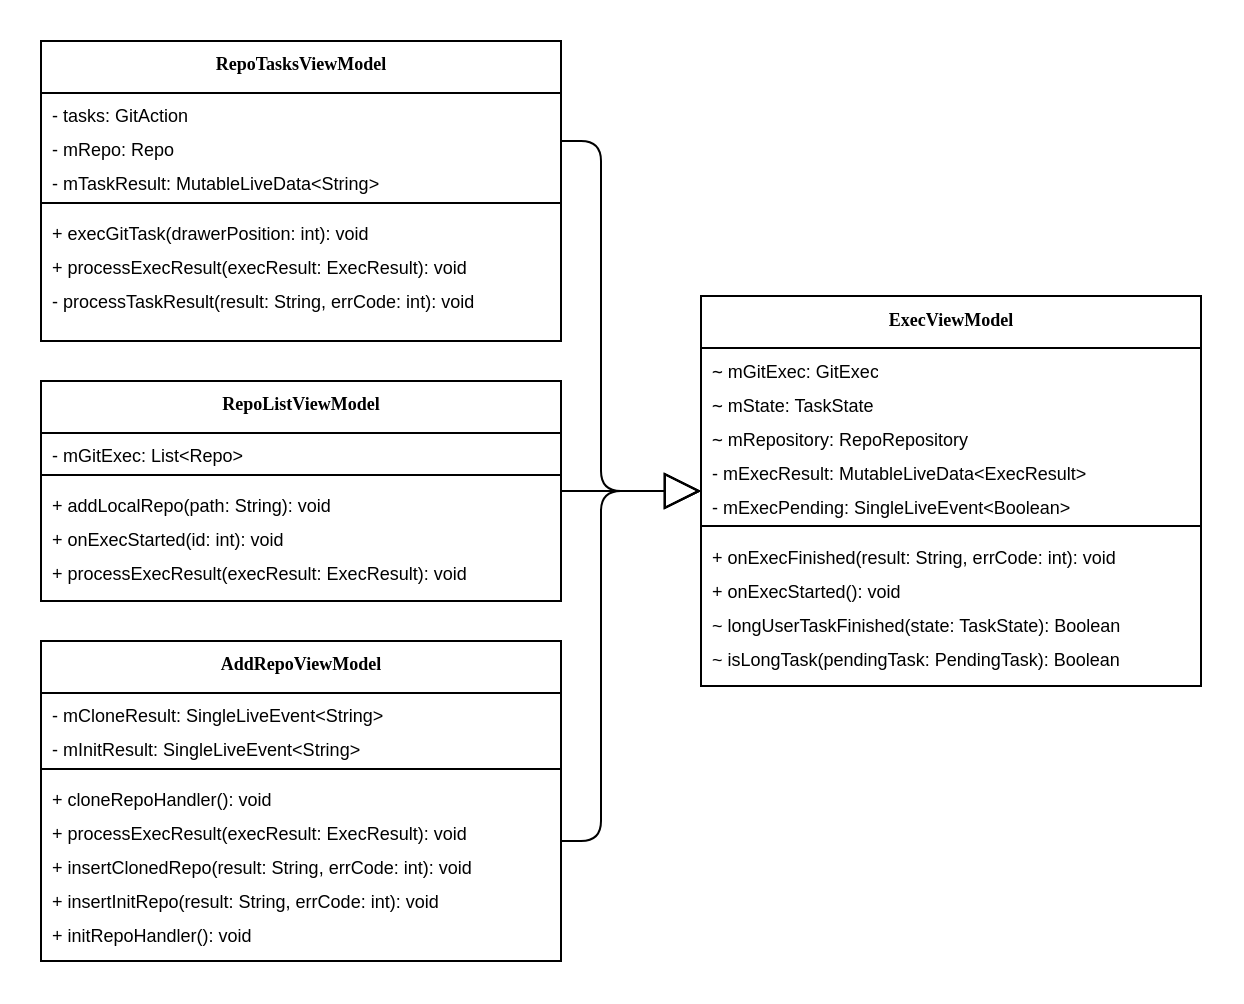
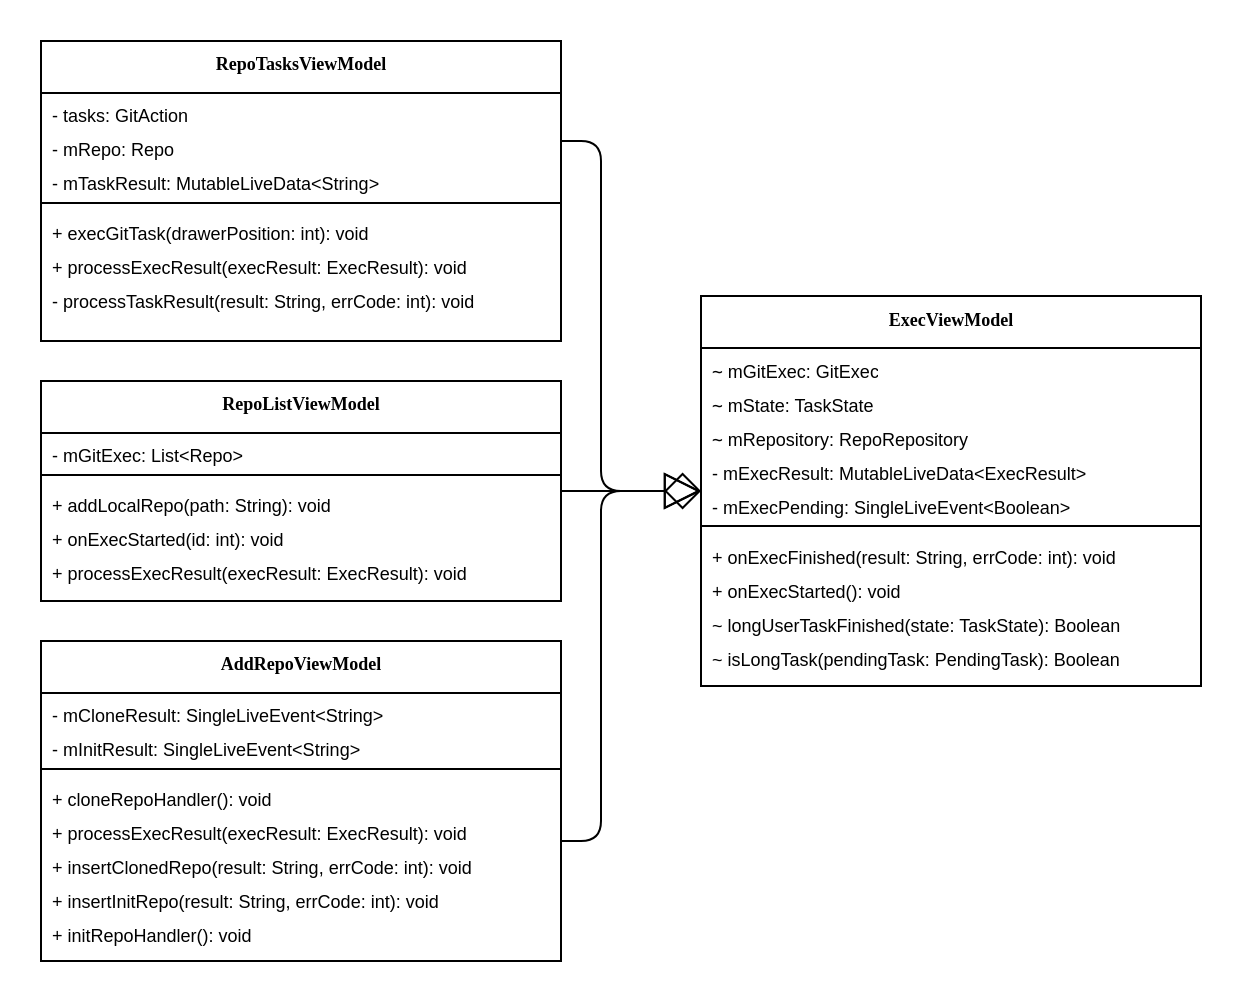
  <mxCell id="0" />
  <mxCell id="1" parent="0" />
  <mxCell id="2" value="RepoTasksViewModel" style="swimlane;html=1;fontStyle=1;align=center;verticalAlign=top;childLayout=stackLayout;horizontal=1;startSize=26;horizontalStack=0;resizeParent=1;resizeLast=0;collapsible=1;marginBottom=0;swimlaneFillColor=#ffffff;rounded=0;shadow=0;comic=0;labelBackgroundColor=none;strokeWidth=1;fillColor=none;fontFamily=Verdana;fontSize=9;" parent="1" vertex="1"><mxGeometry x="20" y="20" width="260" height="150" as="geometry" /></mxCell>
  <mxCell id="3" value="- tasks: GitAction" style="text;html=1;strokeColor=none;fillColor=none;align=left;verticalAlign=top;spacingLeft=4;spacingRight=4;whiteSpace=wrap;overflow=hidden;rotatable=0;points=[[0,0.5],[1,0.5]];portConstraint=eastwest;fontSize=9;" parent="2" vertex="1"><mxGeometry y="26" width="260" height="17" as="geometry" /></mxCell>
  <mxCell id="4" value="- mRepo: Repo" style="text;html=1;strokeColor=none;fillColor=none;align=left;verticalAlign=top;spacingLeft=4;spacingRight=4;whiteSpace=wrap;overflow=hidden;rotatable=0;points=[[0,0.5],[1,0.5]];portConstraint=eastwest;fontSize=9;" parent="2" vertex="1"><mxGeometry y="43" width="260" height="17" as="geometry" /></mxCell>
  <mxCell id="5" value="- mTaskResult: MutableLiveData&amp;lt;String&amp;gt;" style="text;html=1;strokeColor=none;fillColor=none;align=left;verticalAlign=top;spacingLeft=4;spacingRight=4;whiteSpace=wrap;overflow=hidden;rotatable=0;points=[[0,0.5],[1,0.5]];portConstraint=eastwest;fontSize=9;" parent="2" vertex="1"><mxGeometry y="60" width="260" height="17" as="geometry" /></mxCell>
  <mxCell id="6" value="" style="line;html=1;strokeWidth=1;fillColor=none;align=left;verticalAlign=middle;spacingTop=-1;spacingLeft=3;spacingRight=3;rotatable=0;labelPosition=right;points=[];portConstraint=eastwest;fontSize=9;" parent="2" vertex="1"><mxGeometry y="77" width="260" height="8" as="geometry" /></mxCell>
  <mxCell id="7" value="+ execGitTask(drawerPosition: int): void" style="text;html=1;strokeColor=none;fillColor=none;align=left;verticalAlign=top;spacingLeft=4;spacingRight=4;whiteSpace=wrap;overflow=hidden;rotatable=0;points=[[0,0.5],[1,0.5]];portConstraint=eastwest;fontSize=9;" parent="2" vertex="1"><mxGeometry y="85" width="260" height="17" as="geometry" /></mxCell>
  <mxCell id="8" value="+ processExecResult(execResult: ExecResult): void" style="text;html=1;strokeColor=none;fillColor=none;align=left;verticalAlign=top;spacingLeft=4;spacingRight=4;whiteSpace=wrap;overflow=hidden;rotatable=0;points=[[0,0.5],[1,0.5]];portConstraint=eastwest;fontSize=9;" parent="2" vertex="1"><mxGeometry y="102" width="260" height="17" as="geometry" /></mxCell>
  <mxCell id="9" value="- processTaskResult(result: String, errCode: int): void" style="text;html=1;strokeColor=none;fillColor=none;align=left;verticalAlign=top;spacingLeft=4;spacingRight=4;whiteSpace=wrap;overflow=hidden;rotatable=0;points=[[0,0.5],[1,0.5]];portConstraint=eastwest;fontSize=9;" parent="2" vertex="1"><mxGeometry y="119" width="260" height="17" as="geometry" /></mxCell>
  <mxCell id="10" value="ExecViewModel" style="swimlane;html=1;fontStyle=1;align=center;verticalAlign=top;childLayout=stackLayout;horizontal=1;startSize=26;horizontalStack=0;resizeParent=1;resizeLast=0;collapsible=1;marginBottom=0;swimlaneFillColor=#ffffff;rounded=0;shadow=0;comic=0;labelBackgroundColor=none;strokeWidth=1;fillColor=none;fontFamily=Verdana;fontSize=9;" parent="1" vertex="1"><mxGeometry x="350" y="147.5" width="250" height="195" as="geometry" /></mxCell>
  <mxCell id="11" value="&lt;code style=&quot;font-size: 9px&quot;&gt;~&lt;/code&gt; mGitExec: GitExec" style="text;html=1;strokeColor=none;fillColor=none;align=left;verticalAlign=top;spacingLeft=4;spacingRight=4;whiteSpace=wrap;overflow=hidden;rotatable=0;points=[[0,0.5],[1,0.5]];portConstraint=eastwest;fontSize=9;" parent="10" vertex="1"><mxGeometry y="26" width="250" height="17" as="geometry" /></mxCell>
  <mxCell id="12" value="&lt;code style=&quot;font-size: 9px&quot;&gt;~&lt;/code&gt; mState: TaskState" style="text;html=1;strokeColor=none;fillColor=none;align=left;verticalAlign=top;spacingLeft=4;spacingRight=4;whiteSpace=wrap;overflow=hidden;rotatable=0;points=[[0,0.5],[1,0.5]];portConstraint=eastwest;fontSize=9;" parent="10" vertex="1"><mxGeometry y="43" width="250" height="17" as="geometry" /></mxCell>
  <mxCell id="13" value="&lt;code style=&quot;font-size: 9px&quot;&gt;~&lt;/code&gt; mRepository: RepoRepository" style="text;html=1;strokeColor=none;fillColor=none;align=left;verticalAlign=top;spacingLeft=4;spacingRight=4;whiteSpace=wrap;overflow=hidden;rotatable=0;points=[[0,0.5],[1,0.5]];portConstraint=eastwest;fontSize=9;" parent="10" vertex="1"><mxGeometry y="60" width="250" height="17" as="geometry" /></mxCell>
  <mxCell id="14" value="- mExecResult: MutableLiveData&amp;lt;ExecResult&amp;gt;" style="text;html=1;strokeColor=none;fillColor=none;align=left;verticalAlign=top;spacingLeft=4;spacingRight=4;whiteSpace=wrap;overflow=hidden;rotatable=0;points=[[0,0.5],[1,0.5]];portConstraint=eastwest;fontSize=9;" parent="10" vertex="1"><mxGeometry y="77" width="250" height="17" as="geometry" /></mxCell>
  <mxCell id="15" value="- mExecPending: SingleLiveEvent&amp;lt;Boolean&amp;gt;" style="text;html=1;strokeColor=none;fillColor=none;align=left;verticalAlign=top;spacingLeft=4;spacingRight=4;whiteSpace=wrap;overflow=hidden;rotatable=0;points=[[0,0.5],[1,0.5]];portConstraint=eastwest;fontSize=9;" parent="10" vertex="1"><mxGeometry y="94" width="250" height="17" as="geometry" /></mxCell>
  <mxCell id="16" value="" style="line;html=1;strokeWidth=1;fillColor=none;align=left;verticalAlign=middle;spacingTop=-1;spacingLeft=3;spacingRight=3;rotatable=0;labelPosition=right;points=[];portConstraint=eastwest;fontSize=9;" parent="10" vertex="1"><mxGeometry y="111" width="250" height="8" as="geometry" /></mxCell>
  <mxCell id="17" value="+ onExecFinished(result: String, errCode: int): void" style="text;html=1;strokeColor=none;fillColor=none;align=left;verticalAlign=top;spacingLeft=4;spacingRight=4;whiteSpace=wrap;overflow=hidden;rotatable=0;points=[[0,0.5],[1,0.5]];portConstraint=eastwest;fontSize=9;" parent="10" vertex="1"><mxGeometry y="119" width="250" height="17" as="geometry" /></mxCell>
  <mxCell id="18" value="+ onExecStarted(): void" style="text;html=1;strokeColor=none;fillColor=none;align=left;verticalAlign=top;spacingLeft=4;spacingRight=4;whiteSpace=wrap;overflow=hidden;rotatable=0;points=[[0,0.5],[1,0.5]];portConstraint=eastwest;fontSize=9;" parent="10" vertex="1"><mxGeometry y="136" width="250" height="17" as="geometry" /></mxCell>
  <mxCell id="19" value="~ longUserTaskFinished(state: TaskState): Boolean" style="text;html=1;strokeColor=none;fillColor=none;align=left;verticalAlign=top;spacingLeft=4;spacingRight=4;whiteSpace=wrap;overflow=hidden;rotatable=0;points=[[0,0.5],[1,0.5]];portConstraint=eastwest;fontSize=9;" parent="10" vertex="1"><mxGeometry y="153" width="250" height="17" as="geometry" /></mxCell>
  <mxCell id="20" value="~ isLongTask(pendingTask: PendingTask): Boolean" style="text;html=1;strokeColor=none;fillColor=none;align=left;verticalAlign=top;spacingLeft=4;spacingRight=4;whiteSpace=wrap;overflow=hidden;rotatable=0;points=[[0,0.5],[1,0.5]];portConstraint=eastwest;fontSize=9;" parent="10" vertex="1"><mxGeometry y="170" width="250" height="17" as="geometry" /></mxCell>
  <mxCell id="21" value="RepoListViewModel" style="swimlane;html=1;fontStyle=1;align=center;verticalAlign=top;childLayout=stackLayout;horizontal=1;startSize=26;horizontalStack=0;resizeParent=1;resizeLast=0;collapsible=1;marginBottom=0;swimlaneFillColor=#ffffff;rounded=0;shadow=0;comic=0;labelBackgroundColor=none;strokeWidth=1;fillColor=none;fontFamily=Verdana;fontSize=9;" parent="1" vertex="1"><mxGeometry x="20" y="190" width="260" height="110" as="geometry" /></mxCell>
  <mxCell id="22" value="- mGitExec: List&amp;lt;Repo&amp;gt;" style="text;html=1;strokeColor=none;fillColor=none;align=left;verticalAlign=top;spacingLeft=4;spacingRight=4;whiteSpace=wrap;overflow=hidden;rotatable=0;points=[[0,0.5],[1,0.5]];portConstraint=eastwest;fontSize=9;" parent="21" vertex="1"><mxGeometry y="26" width="260" height="17" as="geometry" /></mxCell>
  <mxCell id="23" value="" style="line;html=1;strokeWidth=1;fillColor=none;align=left;verticalAlign=middle;spacingTop=-1;spacingLeft=3;spacingRight=3;rotatable=0;labelPosition=right;points=[];portConstraint=eastwest;fontSize=9;" parent="21" vertex="1"><mxGeometry y="43" width="260" height="8" as="geometry" /></mxCell>
  <mxCell id="24" value="+ addLocalRepo(path: String): void" style="text;html=1;strokeColor=none;fillColor=none;align=left;verticalAlign=top;spacingLeft=4;spacingRight=4;whiteSpace=wrap;overflow=hidden;rotatable=0;points=[[0,0.5],[1,0.5]];portConstraint=eastwest;fontSize=9;" parent="21" vertex="1"><mxGeometry y="51" width="260" height="17" as="geometry" /></mxCell>
  <mxCell id="25" value="+ onExecStarted(id: int): void" style="text;html=1;strokeColor=none;fillColor=none;align=left;verticalAlign=top;spacingLeft=4;spacingRight=4;whiteSpace=wrap;overflow=hidden;rotatable=0;points=[[0,0.5],[1,0.5]];portConstraint=eastwest;fontSize=9;" parent="21" vertex="1"><mxGeometry y="68" width="260" height="17" as="geometry" /></mxCell>
  <mxCell id="26" value="+ processExecResult(execResult: ExecResult): void" style="text;html=1;strokeColor=none;fillColor=none;align=left;verticalAlign=top;spacingLeft=4;spacingRight=4;whiteSpace=wrap;overflow=hidden;rotatable=0;points=[[0,0.5],[1,0.5]];portConstraint=eastwest;fontSize=9;" parent="21" vertex="1"><mxGeometry y="85" width="260" height="17" as="geometry" /></mxCell>
  <mxCell id="27" value="AddRepoViewModel" style="swimlane;html=1;fontStyle=1;align=center;verticalAlign=top;childLayout=stackLayout;horizontal=1;startSize=26;horizontalStack=0;resizeParent=1;resizeLast=0;collapsible=1;marginBottom=0;swimlaneFillColor=#ffffff;rounded=0;shadow=0;comic=0;labelBackgroundColor=none;strokeWidth=1;fillColor=none;fontFamily=Verdana;fontSize=9;" parent="1" vertex="1"><mxGeometry x="20" y="320" width="260" height="160" as="geometry" /></mxCell>
  <mxCell id="28" value="- mCloneResult: SingleLiveEvent&amp;lt;String&amp;gt;" style="text;html=1;strokeColor=none;fillColor=none;align=left;verticalAlign=top;spacingLeft=4;spacingRight=4;whiteSpace=wrap;overflow=hidden;rotatable=0;points=[[0,0.5],[1,0.5]];portConstraint=eastwest;fontSize=9;" parent="27" vertex="1"><mxGeometry y="26" width="260" height="17" as="geometry" /></mxCell>
  <mxCell id="29" value="- mInitResult: SingleLiveEvent&amp;lt;String&amp;gt;" style="text;html=1;strokeColor=none;fillColor=none;align=left;verticalAlign=top;spacingLeft=4;spacingRight=4;whiteSpace=wrap;overflow=hidden;rotatable=0;points=[[0,0.5],[1,0.5]];portConstraint=eastwest;fontSize=9;" parent="27" vertex="1"><mxGeometry y="43" width="260" height="17" as="geometry" /></mxCell>
  <mxCell id="30" value="" style="line;html=1;strokeWidth=1;fillColor=none;align=left;verticalAlign=middle;spacingTop=-1;spacingLeft=3;spacingRight=3;rotatable=0;labelPosition=right;points=[];portConstraint=eastwest;fontSize=9;" parent="27" vertex="1"><mxGeometry y="60" width="260" height="8" as="geometry" /></mxCell>
  <mxCell id="31" value="+ cloneRepoHandler(): void" style="text;html=1;strokeColor=none;fillColor=none;align=left;verticalAlign=top;spacingLeft=4;spacingRight=4;whiteSpace=wrap;overflow=hidden;rotatable=0;points=[[0,0.5],[1,0.5]];portConstraint=eastwest;fontSize=9;" parent="27" vertex="1"><mxGeometry y="68" width="260" height="17" as="geometry" /></mxCell>
  <mxCell id="32" value="+ processExecResult(execResult: ExecResult): void" style="text;html=1;strokeColor=none;fillColor=none;align=left;verticalAlign=top;spacingLeft=4;spacingRight=4;whiteSpace=wrap;overflow=hidden;rotatable=0;points=[[0,0.5],[1,0.5]];portConstraint=eastwest;fontSize=9;" parent="27" vertex="1"><mxGeometry y="85" width="260" height="17" as="geometry" /></mxCell>
  <mxCell id="33" value="+ insertClonedRepo(result: String, errCode: int): void" style="text;html=1;strokeColor=none;fillColor=none;align=left;verticalAlign=top;spacingLeft=4;spacingRight=4;whiteSpace=wrap;overflow=hidden;rotatable=0;points=[[0,0.5],[1,0.5]];portConstraint=eastwest;fontSize=9;" parent="27" vertex="1"><mxGeometry y="102" width="260" height="17" as="geometry" /></mxCell>
  <mxCell id="34" value="+ insertInitRepo(result: String, errCode: int): void" style="text;html=1;strokeColor=none;fillColor=none;align=left;verticalAlign=top;spacingLeft=4;spacingRight=4;whiteSpace=wrap;overflow=hidden;rotatable=0;points=[[0,0.5],[1,0.5]];portConstraint=eastwest;fontSize=9;" parent="27" vertex="1"><mxGeometry y="119" width="260" height="17" as="geometry" /></mxCell>
  <mxCell id="35" value="+ initRepoHandler(): void" style="text;html=1;strokeColor=none;fillColor=none;align=left;verticalAlign=top;spacingLeft=4;spacingRight=4;whiteSpace=wrap;overflow=hidden;rotatable=0;points=[[0,0.5],[1,0.5]];portConstraint=eastwest;fontSize=9;" parent="27" vertex="1"><mxGeometry y="136" width="260" height="17" as="geometry" /></mxCell>
  <mxCell id="36" style="edgeStyle=orthogonalEdgeStyle;html=1;labelBackgroundColor=none;startFill=0;startSize=8;endArrow=block;endFill=0;endSize=16;fontFamily=Verdana;fontSize=9;" parent="1" source="21" target="10" edge="1"><mxGeometry relative="1" as="geometry"><Array as="points" /><mxPoint x="665.059" y="230" as="targetPoint" /><mxPoint x="280" y="270" as="sourcePoint" /></mxGeometry></mxCell>
  <mxCell id="37" style="edgeStyle=orthogonalEdgeStyle;html=1;labelBackgroundColor=none;startFill=0;startSize=8;endArrow=block;endFill=0;endSize=16;fontFamily=Verdana;fontSize=9;rounded=1;" parent="1" source="2" target="10" edge="1"><mxGeometry relative="1" as="geometry"><mxPoint x="460" y="280" as="targetPoint" /><mxPoint x="290" y="280" as="sourcePoint" /><Array as="points"><mxPoint x="300" y="70" /><mxPoint x="300" y="245" /></Array></mxGeometry></mxCell>
- <mxCell id="38" style="edgeStyle=orthogonalEdgeStyle;html=1;labelBackgroundColor=none;startFill=0;startSize=8;endArrow=block;endFill=0;endSize=16;fontFamily=Verdana;fontSize=9;rounded=1;" parent="1" source="27" target="10" edge="1"><mxGeometry relative="1" as="geometry"><mxPoint x="460" y="280.059" as="targetPoint" /><mxPoint x="290" y="100.059" as="sourcePoint" /><Array as="points"><mxPoint x="300" y="420" /><mxPoint x="300" y="245" /></Array></mxGeometry></mxCell>
+ <mxCell id="38" style="edgeStyle=orthogonalEdgeStyle;html=1;labelBackgroundColor=none;startFill=0;startSize=8;endArrow=diamond;endFill=0;endSize=16;fontFamily=Verdana;fontSize=9;rounded=1;" parent="1" source="27" target="10" edge="1"><mxGeometry relative="1" as="geometry"><mxPoint x="460" y="280.059" as="targetPoint" /><mxPoint x="290" y="100.059" as="sourcePoint" /><Array as="points"><mxPoint x="300" y="420" /><mxPoint x="300" y="245" /></Array></mxGeometry></mxCell>
